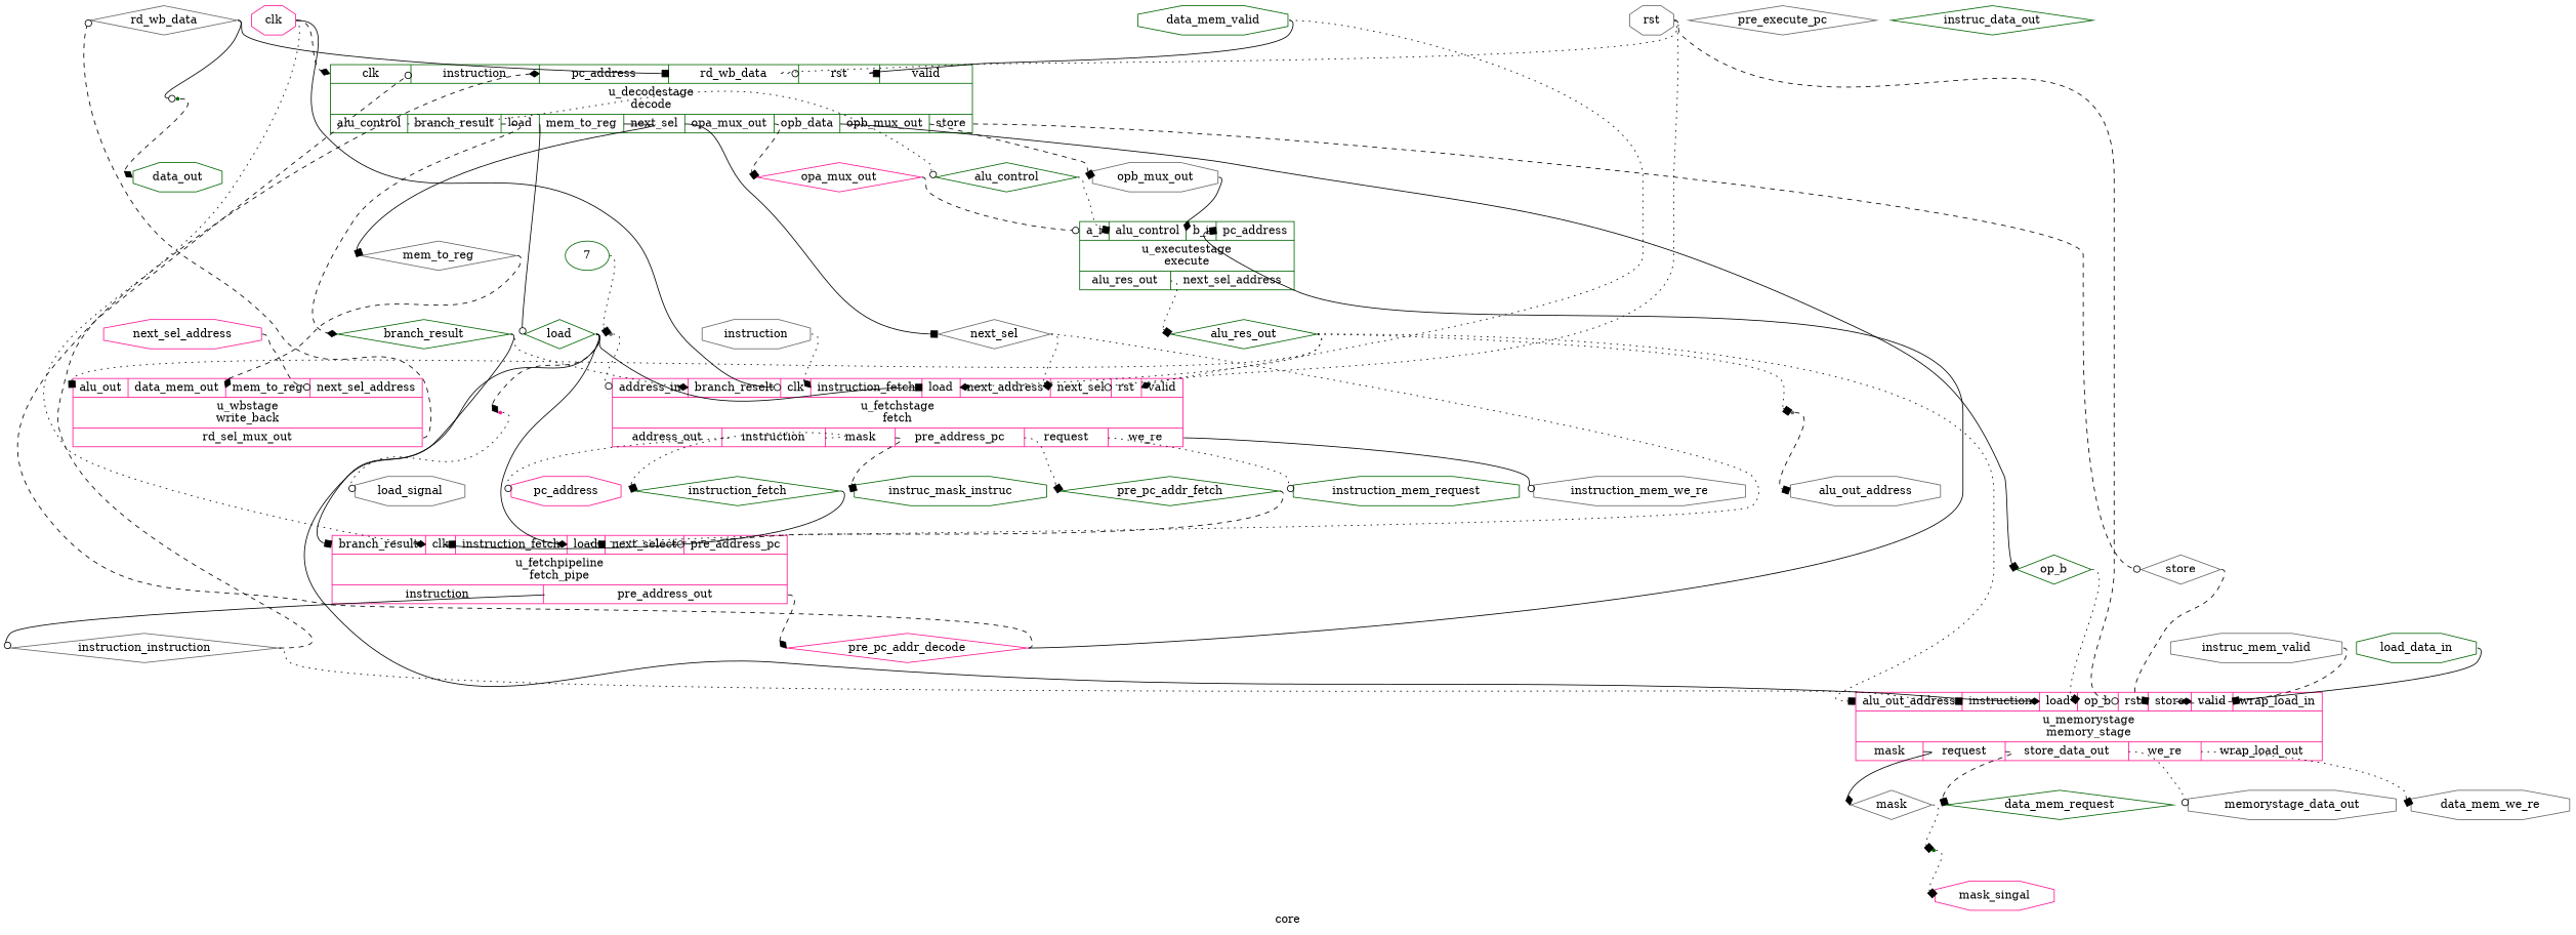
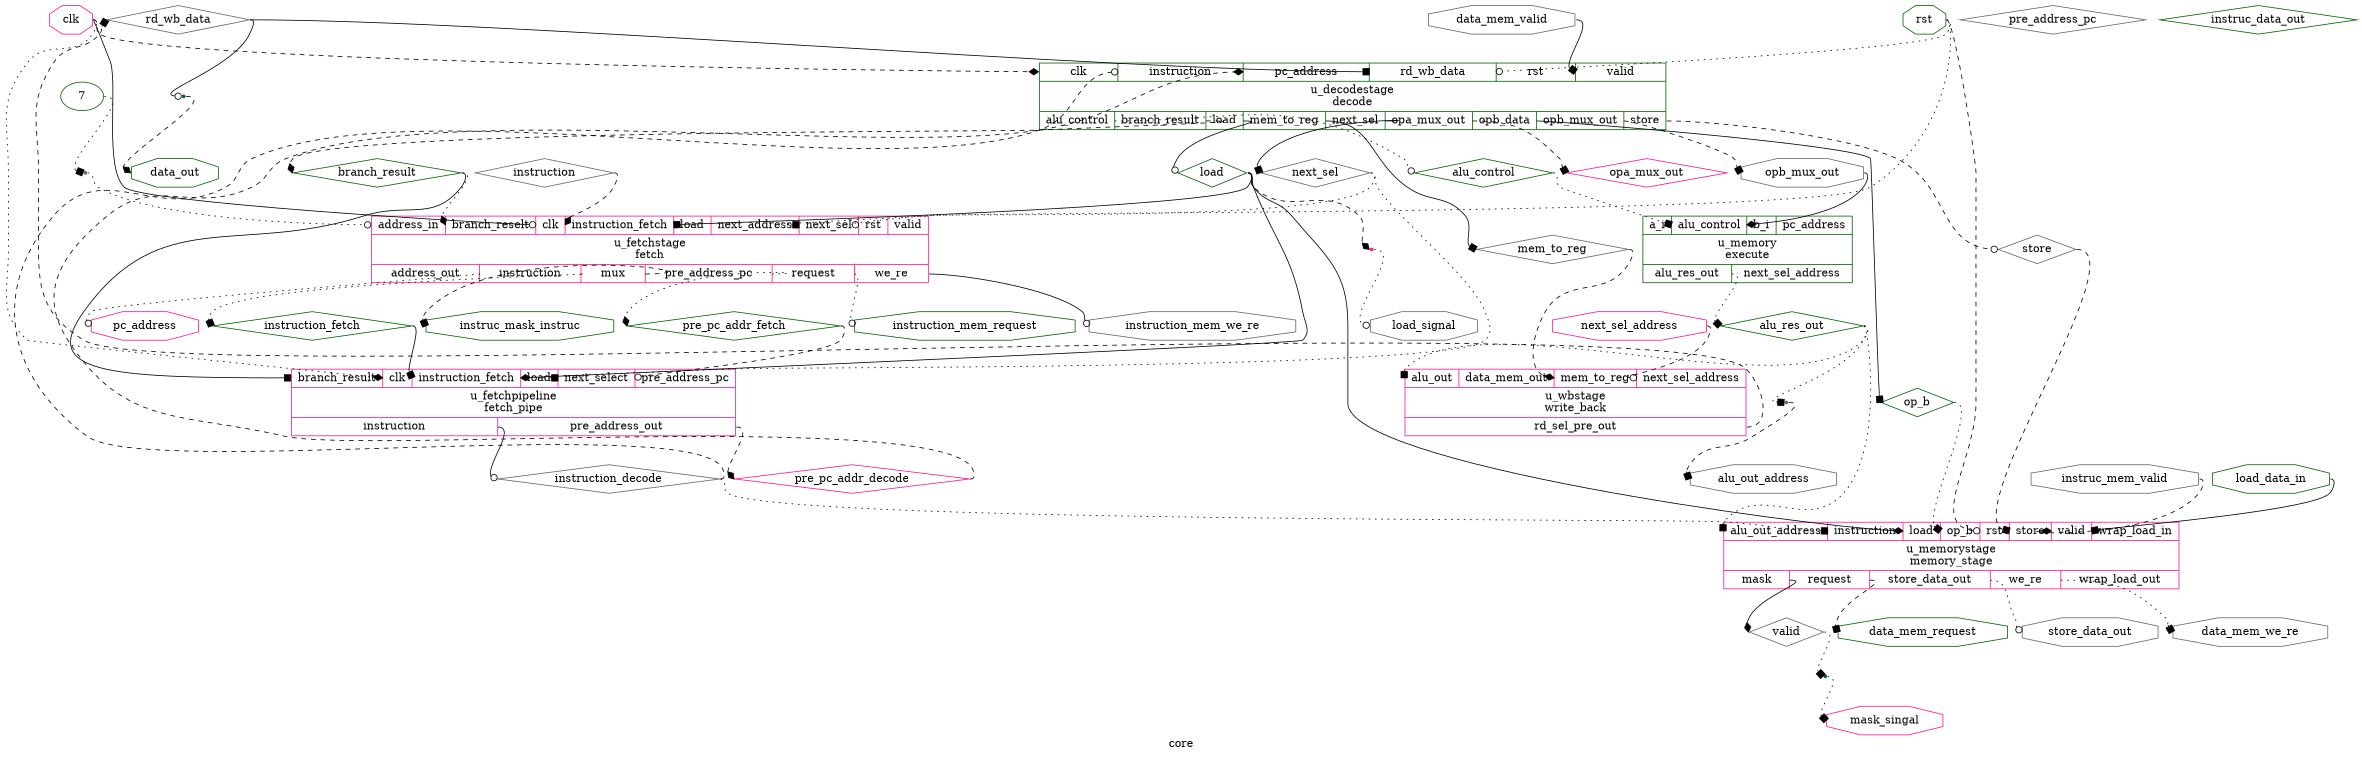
  digraph {
    label=core
    rankdir=TB
    remincross=true
    node [color=gray40 fontcolor=black shape=octagon]
    edge [arrowhead=box color=black fontcolor=black headport=w style=dotted tailport=e]
    n1 [label=rd_wb_data shape=diamond]
    n2 [color=darkgreen label="{{<p38> clk|<p34> instruction|<p23> pc_address|<p2> rd_wb_data|<p37> rst|<p43> valid}|u_decodestage\ndecode|{<p10> alu_control|<p12> branch_result|<p15> load|<p9> mem_to_reg|<p13> next_sel|<p7> opa_mux_out|<p51> opb_data|<p6> opb_mux_out|<p14> store}}" shape=record fontcolor=""]
    x5 [color=darkgreen shape=point fontcolor=""]
    n4 [label=opb_mux_out]
    n5 [color=deeppink label=opa_mux_out shape=diamond]
    n6 [color=darkgreen label=op_b shape=diamond]
    n7 [label=mem_to_reg shape=diamond]
    n8 [color=darkgreen label=alu_control shape=diamond]
    n9 [color=darkgreen label=branch_result shape=diamond]
    n10 [label=next_sel shape=diamond]
    n11 [label=store shape=diamond]
    n12 [color=darkgreen label=load shape=diamond]
    n13 [color=darkgreen label=data_out]
-   n14 [color=deeppink label="{{<p39> alu_out|<p40> data_mem_out|<p9> mem_to_reg|<p4> next_sel_address}|u_wbstage\nwrite_back|{<p41> rd_sel_mux_out}}" shape=record fontcolor=""]
+   n14 [color=deeppink label="{{<p39> alu_out|<p40> data_mem_out|<p9> mem_to_reg|<p4> next_sel_address}|u_wbstage\nwrite_back|{<p41> rd_sel_pre_out}}" shape=record fontcolor=""]
    n15 [color=deeppink label=next_sel_address]
    n16 [color=darkgreen label=alu_res_out shape=diamond]
    n17 [color=deeppink label="{{<p24> alu_out_address|<p34> instruction|<p15> load|<p8> op_b|<p37> rst|<p14> store|<p43> valid|<p44> wrap_load_in}|u_memorystage\nmemory_stage|{<p11> mask|<p45> request|<p25> store_data_out|<p46> we_re|<p3> wrap_load_out}}" shape=record fontcolor=""]
-   n18 [color=deeppink label="{{<p56> address_in|<p57> branch_reselt|<p38> clk|<p19> instruction_fetch|<p15> load|<p58> next_address|<p13> next_sel|<p37> rst|<p43> valid}|u_fetchstage\nfetch|{<p59> address_out|<p34> instruction|<p11> mask|<p20> pre_address_pc|<p45> request|<p46> we_re}}" shape=record fontcolor=""]
+   n18 [color=deeppink label="{{<p56> address_in|<p57> branch_reselt|<p38> clk|<p19> instruction_fetch|<p15> load|<p58> next_address|<p13> next_sel|<p37> rst|<p43> valid}|u_fetchstage\nfetch|{<p59> address_out|<p34> instruction|<p11> mux|<p20> pre_address_pc|<p45> request|<p46> we_re}}" shape=record fontcolor=""]
    x3 [shape=point fontcolor=""]
-   n20 [label=mask shape=diamond]
-   n21 [label=memorystage_data_out]
-   n22 [color=darkgreen label=data_mem_request shape=diamond]
+   n20 [label=valid shape=diamond]
+   n21 [label=store_data_out]
+   n22 [color=darkgreen label=data_mem_request]
    n23 [label=data_mem_we_re]
    n24 [color=darkgreen label=pre_pc_addr_fetch shape=diamond]
    n25 [color=darkgreen label=instruction_fetch shape=diamond]
    n26 [color=deeppink label=pc_address]
    n27 [color=darkgreen label=instruc_mask_instruc]
    n28 [color=darkgreen label=instruction_mem_request]
    n29 [label=instruction_mem_we_re]
    n30 [label=alu_out_address]
-   n31 [color=darkgreen label="{{<p48> a_i|<p10> alu_control|<p49> b_i|<p23> pc_address}|u_executestage\nexecute|{<p5> alu_res_out|<p4> next_sel_address}}" shape=record fontcolor=""]
+   n31 [color=darkgreen label="{{<p48> a_i|<p10> alu_control|<p49> b_i|<p23> pc_address}|u_memory\nexecute|{<p5> alu_res_out|<p4> next_sel_address}}" shape=record fontcolor=""]
    x4 [color=darkgreen shape=point fontcolor=""]
    n33 [color=deeppink label=mask_singal]
    n34 [color=deeppink label="{{<p12> branch_result|<p38> clk|<p19> instruction_fetch|<p15> load|<p53> next_select|<p20> pre_address_pc}|u_fetchpipeline\nfetch_pipe|{<p34> instruction|<p54> pre_address_out}}" shape=record fontcolor=""]
    n35 [color=deeppink label=pre_pc_addr_decode shape=diamond]
-   n36 [label=instruction_instruction shape=diamond]
+   n36 [label=instruction_decode shape=diamond]
    x2 [color=deeppink shape=point fontcolor=""]
    n38 [label=load_signal]
-   n39 [label=pre_execute_pc shape=diamond]
+   n39 [label=pre_address_pc shape=diamond]
    n40 [color=darkgreen label=instruc_data_out shape=diamond]
    n41 [color=darkgreen label=load_data_in]
-   n42 [label=instruction]
+   n42 [label=instruction shape=diamond]
    n43 [label=instruc_mem_valid]
-   n44 [color=darkgreen label=data_mem_valid]
-   n45 [label=rst]
+   n44 [label=data_mem_valid]
+   n45 [color=darkgreen label=rst]
    n46 [color=deeppink label=clk]
    n47 [color=darkgreen label=7 fontcolor="" shape=""]
    x1 [shape=point fontcolor=""]
    n1 -> n2 [headport="p2:w" style=solid]
    n1 -> x5 [arrowhead=odot style=solid]
    n2 -> n4 [style=dashed tailport="p6:e"]
    n2 -> n5 [style=dashed tailport="p7:e"]
    n2 -> n6 [style=solid tailport="p51:e"]
    n2 -> n7 [style=solid tailport="p9:e"]
    n2 -> n8 [arrowhead=odot tailport="p10:e"]
    n2 -> n9 [arrowhead=diamond style=dashed tailport="p12:e"]
    n2 -> n10 [style=solid tailport="p13:e"]
    n2 -> n11 [arrowhead=odot style=dashed tailport="p14:e"]
    n2 -> n12 [arrowhead=odot style=solid tailport="p15:e"]
    x5 -> n13 [arrowhead=diamond style=dashed]
    n4 -> n31 [arrowhead=diamond headport="p49:w" style=solid]
-   n5 -> n31 [arrowhead=odot headport="p48:w" style=dashed]
    n6 -> n17 [headport="p8:w"]
    n7 -> n14 [arrowhead=diamond headport="p9:w" style=dashed]
    n8 -> n31 [headport="p10:w"]
    n9 -> n18 [arrowhead=diamond headport="p57:w"]
    n9 -> n34 [headport="p12:w" style=solid]
    n10 -> n18 [headport="p13:w"]
    n10 -> n34 [headport="p53:w"]
    n11 -> n17 [headport="p14:w" style=dashed]
    n12 -> n17 [arrowhead=diamond headport="p15:w" style=solid]
    n12 -> n18 [headport="p15:w" style=solid]
    n12 -> n34 [arrowhead=diamond headport="p15:w" style=solid]
    n12 -> x2 [arrowhead=diamond style=dashed]
-   n14 -> n1 [arrowhead=odot style=dashed tailport="p41:e"]
+   n14 -> n1 [style=dashed tailport="p41:e"]
    n15 -> n14 [arrowhead=odot headport="p4:w" style=dashed]
    n16 -> n14 [headport="p39:w"]
    n16 -> n17 [headport="p24:w"]
-   n16 -> n18 [arrowhead=diamond headport="p58:w"]
    n16 -> x3
    n17 -> n20 [arrowhead=diamond style=solid tailport="p11:e"]
    n17 -> n21 [arrowhead=odot tailport="p25:e"]
    n17 -> n22 [style=dashed tailport="p45:e"]
    n17 -> n23 [tailport="p46:e"]
-   n18 -> n24 [tailport="p20:e"]
+   n18 -> n24 [arrowhead=diamond tailport="p20:e"]
    n18 -> n25 [tailport="p34:e"]
    n18 -> n26 [arrowhead=odot tailport="p59:e"]
    n18 -> n27 [style=dashed tailport="p11:e"]
    n18 -> n28 [arrowhead=odot tailport="p45:e"]
    n18 -> n29 [arrowhead=odot style=solid tailport="p46:e"]
    x3 -> n30 [style=dashed]
    n20 -> x4
    n24 -> n34 [arrowhead=odot headport="p20:w" style=dashed]
    n25 -> n34 [headport="p19:w" style=solid]
    n31 -> n16 [tailport="p5:e"]
    x4 -> n33
    n34 -> n35 [arrowhead=diamond style=dashed tailport="p54:e"]
    n34 -> n36 [arrowhead=odot style=solid tailport="p34:e"]
    n35 -> n2 [arrowhead=diamond headport="p23:w" style=dashed]
-   n35 -> n31 [headport="p23:w" style=solid]
    n36 -> n2 [arrowhead=odot headport="p34:w" style=dashed]
    n36 -> n17 [headport="p34:w"]
    x2 -> n38 [arrowhead=odot]
    n41 -> n17 [headport="p44:w" style=solid]
-   n42 -> n18 [arrowhead=diamond headport="p19:w"]
+   n42 -> n18 [arrowhead=diamond headport="p19:w" style=dashed]
    n43 -> n17 [arrowhead=diamond headport="p43:w" style=dashed]
    n44 -> n2 [headport="p43:w" style=solid]
-   n44 -> n18 [arrowhead=diamond headport="p43:w"]
    n45 -> n2 [arrowhead=odot headport="p37:w"]
    n45 -> n17 [arrowhead=odot headport="p37:w" style=dashed]
    n45 -> n18 [arrowhead=odot headport="p37:w"]
    n46 -> n2 [arrowhead=diamond headport="p38:w" style=dashed]
    n46 -> n18 [arrowhead=odot headport="p38:w" style=solid]
    n46 -> n34 [arrowhead=diamond headport="p38:w"]
    n47 -> x1
    x1 -> n18 [arrowhead=odot headport="p56:w"]
  }
